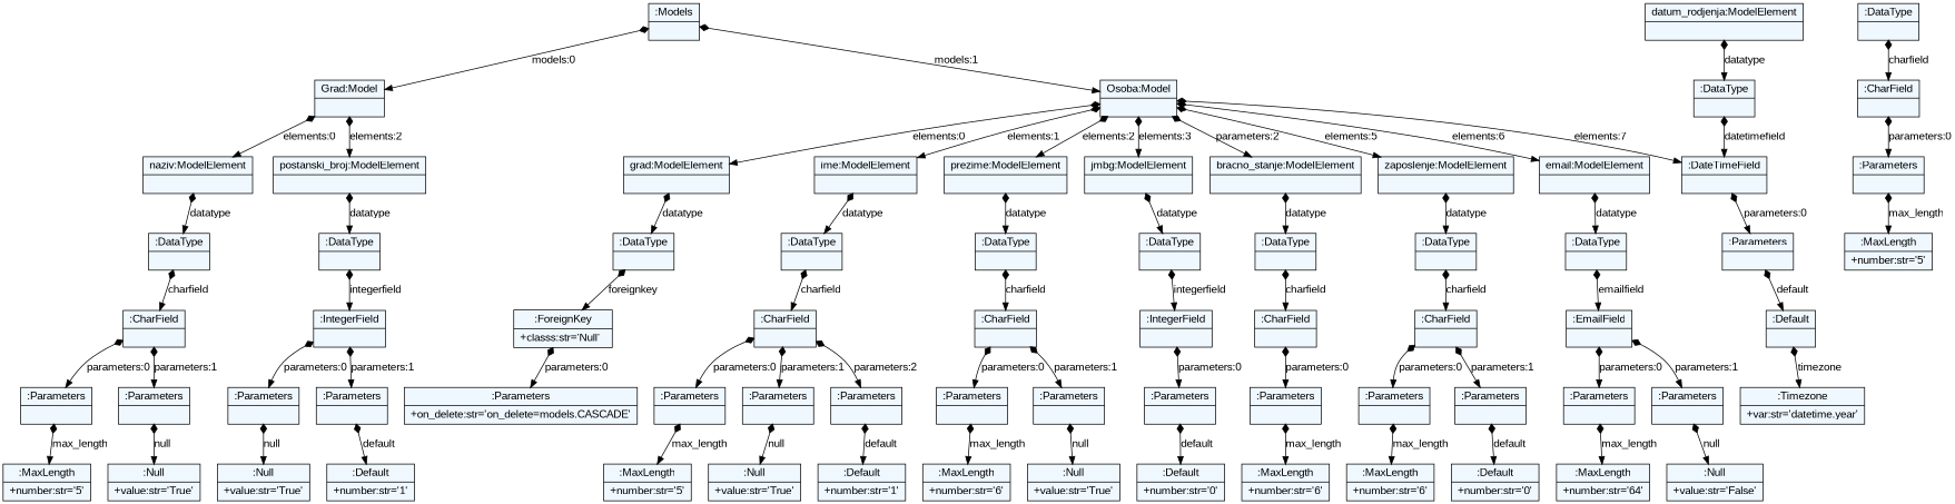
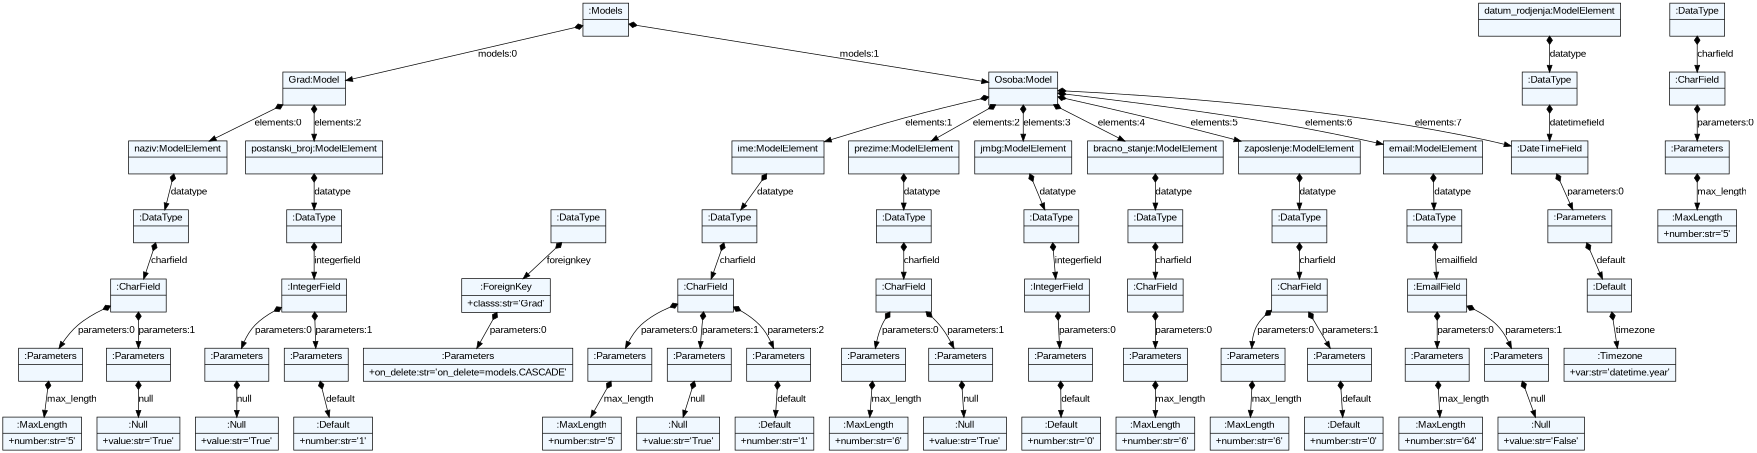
  digraph {
    fontname="Liberation Sans"
    fontsize=8
    nodesep=0.3
    node [fillcolor=aliceblue fontname="Liberation Sans" shape=record style=filled]
    edge [arrowtail=diamond dir=both fontname="Liberation Sans"]
    n1 [label="{:Models|}"]
    n2 [label="{Grad:Model|}"]
    n3 [label="{Osoba:Model|}"]
    n4 [label="{naziv:ModelElement|}"]
    n5 [label="{postanski_broj:ModelElement|}"]
-   n6 [label="{grad:ModelElement|}"]
    n7 [label="{ime:ModelElement|}"]
    n8 [label="{prezime:ModelElement|}"]
    n9 [label="{jmbg:ModelElement|}"]
    n10 [label="{bracno_stanje:ModelElement|}"]
    n11 [label="{zaposlenje:ModelElement|}"]
    n12 [label="{email:ModelElement|}"]
    n13 [label="{:DateTimeField|}"]
    n14 [label="{:DataType|}"]
    n15 [label="{:DataType|}"]
    n16 [label="{:CharField|}"]
    n17 [label="{:Parameters|}"]
    n18 [label="{:Parameters|}"]
    n19 [label="{:MaxLength|+number:str='5'\l}"]
    n20 [label="{:Null|+value:str='True'\l}"]
    n21 [label="{:DataType|}"]
    n22 [label="{:CharField|}"]
    n23 [label="{:Parameters|}"]
    n24 [label="{:MaxLength|+number:str='5'\l}"]
    n25 [label="{:IntegerField|}"]
    n26 [label="{:Parameters|}"]
    n27 [label="{:Parameters|}"]
    n28 [label="{:Null|+value:str='True'\l}"]
    n29 [label="{:Default|+number:str='1'\l}"]
    n30 [label="{:DataType|}"]
    n31 [label="{:DataType|}"]
    n32 [label="{:DataType|}"]
    n33 [label="{:DataType|}"]
    n34 [label="{:DataType|}"]
    n35 [label="{:DataType|}"]
    n36 [label="{:DataType|}"]
    n37 [label="{datum_rodjenja:ModelElement|}"]
    n38 [label="{:DataType|}"]
-   n39 [label="{:ForeignKey|+classs:str='Null'\l}"]
+   n39 [label="{:ForeignKey|+classs:str='Grad'\l}"]
    n40 [label="{:Parameters|+on_delete:str='on_delete=models.CASCADE'\l}"]
    n41 [label="{:CharField|}"]
    n42 [label="{:Parameters|}"]
    n43 [label="{:Parameters|}"]
    n44 [label="{:Parameters|}"]
    n45 [label="{:MaxLength|+number:str='5'\l}"]
    n46 [label="{:Null|+value:str='True'\l}"]
    n47 [label="{:Default|+number:str='1'\l}"]
    n48 [label="{:CharField|}"]
    n49 [label="{:Parameters|}"]
    n50 [label="{:Parameters|}"]
    n51 [label="{:MaxLength|+number:str='6'\l}"]
    n52 [label="{:Null|+value:str='True'\l}"]
    n53 [label="{:IntegerField|}"]
    n54 [label="{:Parameters|}"]
    n55 [label="{:Default|+number:str='0'\l}"]
    n56 [label="{:CharField|}"]
    n57 [label="{:Parameters|}"]
    n58 [label="{:MaxLength|+number:str='6'\l}"]
    n59 [label="{:CharField|}"]
    n60 [label="{:Parameters|}"]
    n61 [label="{:Parameters|}"]
    n62 [label="{:MaxLength|+number:str='6'\l}"]
    n63 [label="{:Default|+number:str='0'\l}"]
    n64 [label="{:EmailField|}"]
    n65 [label="{:Parameters|}"]
    n66 [label="{:Parameters|}"]
    n67 [label="{:MaxLength|+number:str='64'\l}"]
    n68 [label="{:Null|+value:str='False'\l}"]
    n69 [label="{:Parameters|}"]
    n70 [label="{:Default|}"]
    n71 [label="{:Timezone|+var:str='datetime.year'\l}"]
    n1 -> n2 [label="models:0"]
    n1 -> n3 [label="models:1"]
    n2 -> n4 [label="elements:0"]
    n2 -> n5 [label="elements:2"]
-   n3 -> n6 [label="elements:0"]
    n3 -> n7 [label="elements:1"]
    n3 -> n8 [label="elements:2"]
    n3 -> n9 [label="elements:3"]
-   n3 -> n10 [label="parameters:2"]
+   n3 -> n10 [label="elements:4"]
    n3 -> n11 [label="elements:5"]
    n3 -> n12 [label="elements:6"]
    n3 -> n13 [label="elements:7"]
    n4 -> n14 [label=datatype]
    n5 -> n15 [label=datatype]
-   n6 -> n30 [label=datatype]
    n7 -> n31 [label=datatype]
    n8 -> n32 [label=datatype]
    n9 -> n33 [label=datatype]
    n10 -> n34 [label=datatype]
    n11 -> n35 [label=datatype]
    n12 -> n36 [label=datatype]
    n13 -> n69 [label="parameters:0"]
    n14 -> n16 [label=charfield]
    n15 -> n25 [label=integerfield]
    n16 -> n17 [label="parameters:0"]
    n16 -> n18 [label="parameters:1"]
    n17 -> n19 [label=max_length]
    n18 -> n20 [label=null]
    n21 -> n22 [label=charfield]
    n22 -> n23 [label="parameters:0"]
    n23 -> n24 [label=max_length]
    n25 -> n26 [label="parameters:0"]
    n25 -> n27 [label="parameters:1"]
    n26 -> n28 [label=null]
    n27 -> n29 [label=default]
    n30 -> n39 [label=foreignkey]
    n31 -> n41 [label=charfield]
    n32 -> n48 [label=charfield]
    n33 -> n53 [label=integerfield]
    n34 -> n56 [label=charfield]
    n35 -> n59 [label=charfield]
    n36 -> n64 [label=emailfield]
    n37 -> n38 [label=datatype]
    n38 -> n13 [label=datetimefield]
    n39 -> n40 [label="parameters:0"]
    n41 -> n42 [label="parameters:0"]
    n41 -> n43 [label="parameters:1"]
    n41 -> n44 [label="parameters:2"]
    n42 -> n45 [label=max_length]
    n43 -> n46 [label=null]
    n44 -> n47 [label=default]
    n48 -> n49 [label="parameters:0"]
    n48 -> n50 [label="parameters:1"]
    n49 -> n51 [label=max_length]
    n50 -> n52 [label=null]
    n53 -> n54 [label="parameters:0"]
    n54 -> n55 [label=default]
    n56 -> n57 [label="parameters:0"]
    n57 -> n58 [label=max_length]
    n59 -> n60 [label="parameters:0"]
    n59 -> n61 [label="parameters:1"]
    n60 -> n62 [label=max_length]
    n61 -> n63 [label=default]
    n64 -> n65 [label="parameters:0"]
    n64 -> n66 [label="parameters:1"]
    n65 -> n67 [label=max_length]
    n66 -> n68 [label=null]
    n69 -> n70 [label=default]
    n70 -> n71 [label=timezone]
  }
